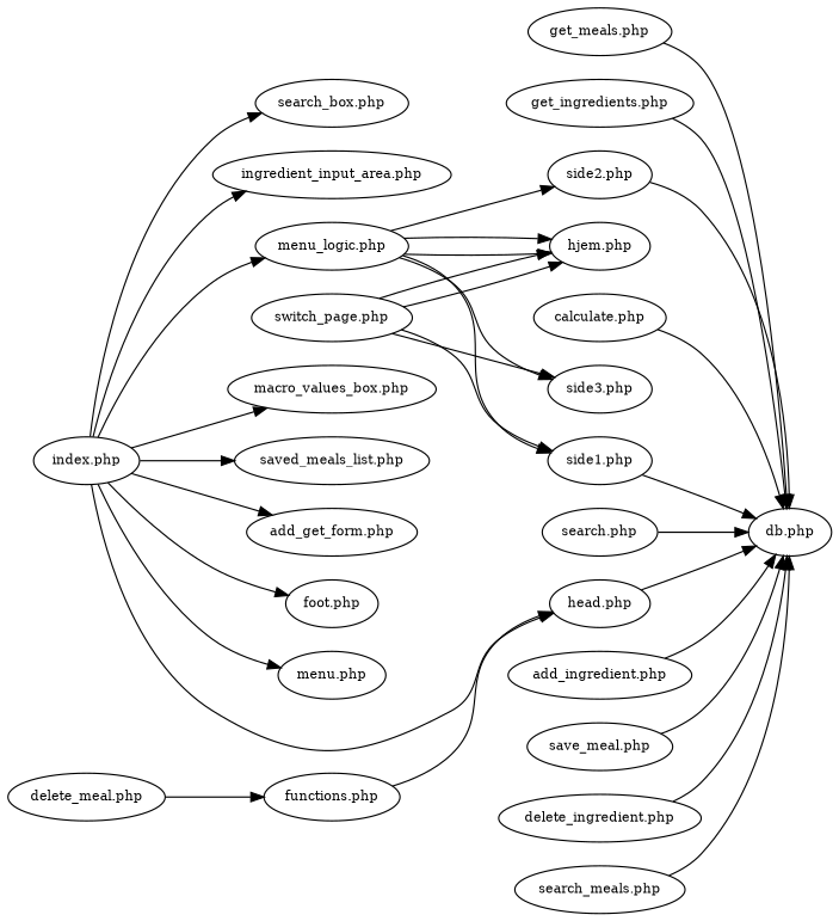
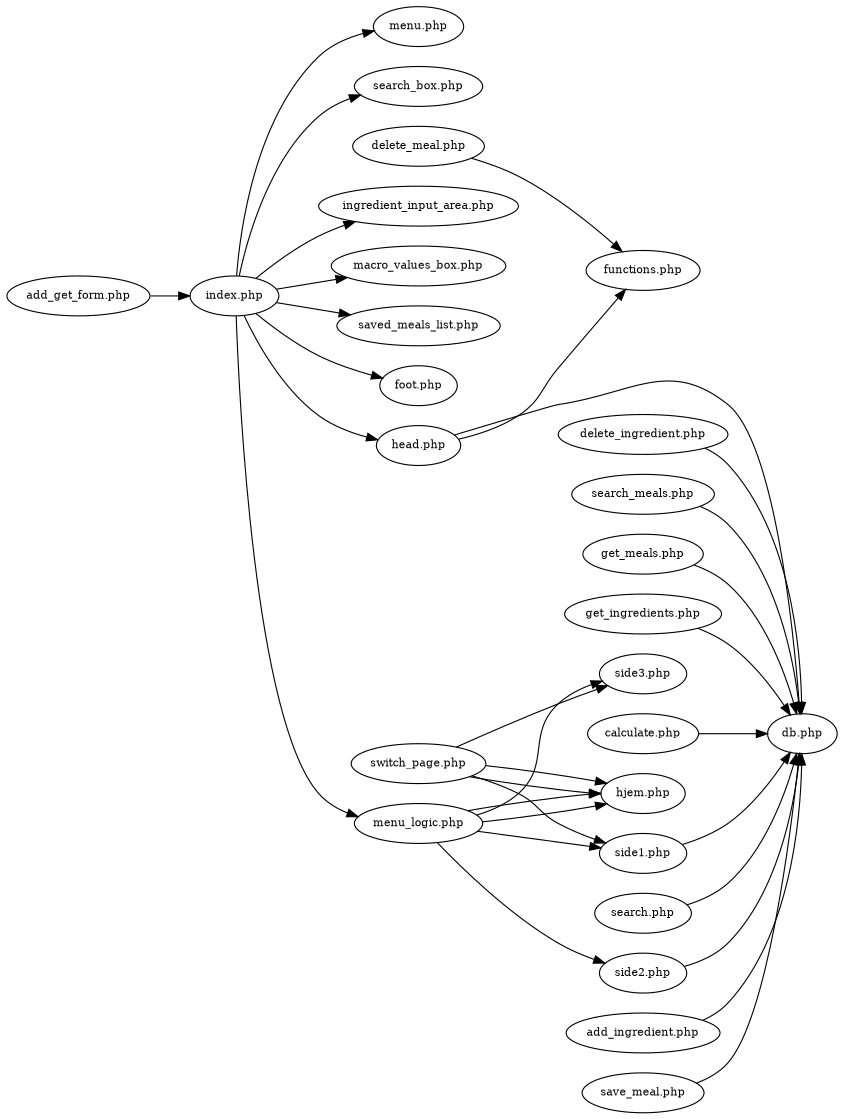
  digraph {
    rankdir=LR
    node [fontsize=10 shape=ellipse]
    edge [fontsize=8]
    "index.php"
    "head.php"
    "menu.php"
    "menu_logic.php"
    "search_box.php"
    "ingredient_input_area.php"
    "macro_values_box.php"
    "saved_meals_list.php"
    n9 [label="add_get_form.php"]
    "foot.php"
    "db.php"
    "functions.php"
    "hjem.php"
    "side1.php"
    "side2.php"
    "side3.php"
    "add_ingredient.php"
    "save_meal.php"
    "delete_meal.php"
    "delete_ingredient.php"
    "search_meals.php"
    "get_meals.php"
    "get_ingredients.php"
    "switch_page.php"
    "calculate.php"
    "search.php"
    "index.php" -> "head.php"
    "index.php" -> "menu.php"
    "index.php" -> "menu_logic.php"
    "index.php" -> "search_box.php"
    "index.php" -> "ingredient_input_area.php"
    "index.php" -> "macro_values_box.php"
    "index.php" -> "saved_meals_list.php"
-   "index.php" -> n9
+   n9 -> "index.php"
    "index.php" -> "foot.php"
    "head.php" -> "db.php"
-   "functions.php" -> "head.php"
+   "head.php" -> "functions.php"
    "menu_logic.php" -> "hjem.php"
    "menu_logic.php" -> "hjem.php"
    "menu_logic.php" -> "side1.php"
    "menu_logic.php" -> "side2.php"
    "menu_logic.php" -> "side3.php"
    "side1.php" -> "db.php"
    "side2.php" -> "db.php"
    "add_ingredient.php" -> "db.php"
    "save_meal.php" -> "db.php"
    "delete_meal.php" -> "functions.php"
    "delete_ingredient.php" -> "db.php"
    "search_meals.php" -> "db.php"
    "get_meals.php" -> "db.php"
    "get_ingredients.php" -> "db.php"
    "switch_page.php" -> "hjem.php"
    "switch_page.php" -> "hjem.php"
    "switch_page.php" -> "side1.php"
    "switch_page.php" -> "side3.php"
    "calculate.php" -> "db.php"
    "search.php" -> "db.php"
  }
